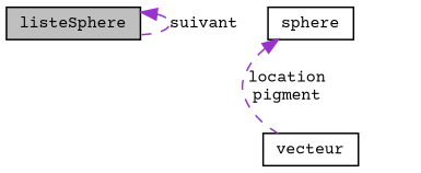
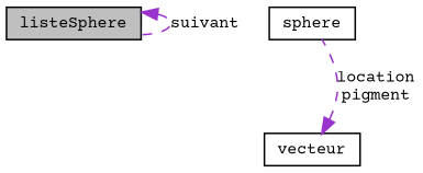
  digraph {
    fontname="Courier Prime"
    node [color=black fillcolor=white fontname="Courier Prime" fontsize=10 shape=record style=filled]
    edge [color=darkorchid3 dir=back fontname="Courier Prime" fontsize=10 labelfontname=FreeSans labelfontsize=10 style=dashed]
    n1 [fillcolor=grey75 fontcolor=black height=0.2 label=listeSphere width=0.4]
    n2 [height=0.2 label=sphere width=0.4]
    n3 [height=0.2 label=vecteur width=0.4]
    n1 -> n1 [label=suivant]
-   n2 -> n3 [label="location\npigment"]
+   n3 -> n2 [label="location\npigment"]
  }
